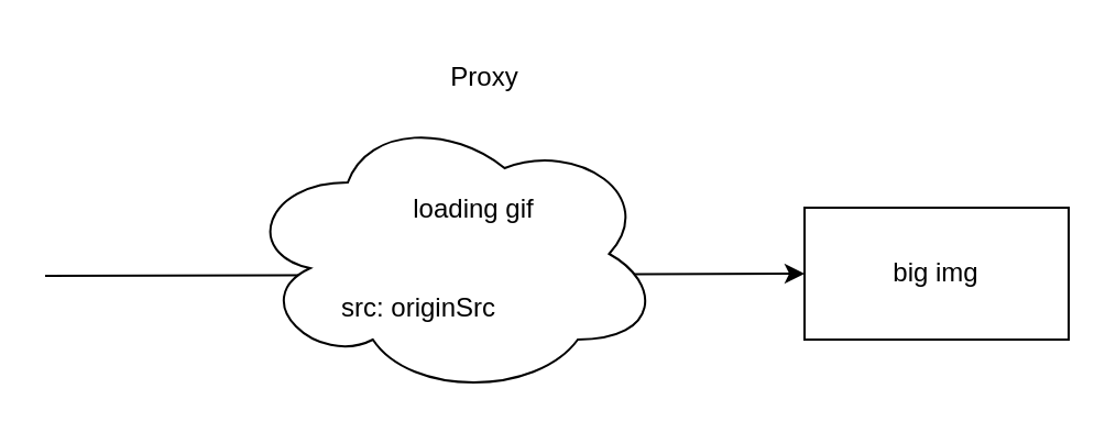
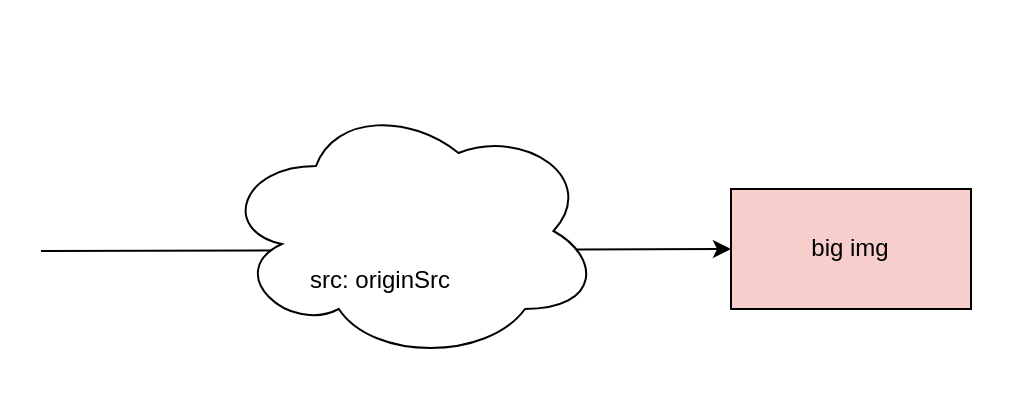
  <mxCell id="0" />
  <mxCell id="1" parent="0" />
- <mxCell id="2" value="big img" style="rounded=0;whiteSpace=wrap;html=1;" vertex="1" parent="1"><mxGeometry x="365" y="94" width="120" height="60" as="geometry" /></mxCell>
+ <mxCell id="2" value="big img" style="rounded=0;whiteSpace=wrap;html=1;fillColor=#f8cecc;" vertex="1" parent="1"><mxGeometry x="365" y="94" width="120" height="60" as="geometry" /></mxCell>
  <mxCell id="3" value="" style="endArrow=classic;html=1;rounded=0;entryX=0;entryY=0.5;entryDx=0;entryDy=0;" edge="1" parent="1" target="2"><mxGeometry width="50" height="50" relative="1" as="geometry"><mxPoint x="20" y="125" as="sourcePoint" /><mxPoint x="350" y="125" as="targetPoint" /></mxGeometry></mxCell>
  <mxCell id="4" value="" style="group" vertex="1" connectable="0" parent="1"><mxGeometry x="110" y="50" width="190" height="130" as="geometry" /></mxCell>
  <mxCell id="5" value="" style="ellipse;shape=cloud;whiteSpace=wrap;html=1;" vertex="1" parent="4"><mxGeometry width="190" height="130" as="geometry" /></mxCell>
  <mxCell id="6" value="src: originSrc" style="text;html=1;strokeColor=none;fillColor=none;align=center;verticalAlign=middle;whiteSpace=wrap;rounded=0;" vertex="1" parent="4"><mxGeometry x="30" y="70" width="100" height="40" as="geometry" /></mxCell>
- <mxCell id="7" value="loading gif" style="text;html=1;strokeColor=none;fillColor=none;align=center;verticalAlign=middle;whiteSpace=wrap;rounded=0;" vertex="1" parent="4"><mxGeometry x="75" y="30" width="60" height="30" as="geometry" /></mxCell>
- <mxCell id="8" value="Proxy" style="text;html=1;strokeColor=none;fillColor=none;align=center;verticalAlign=middle;whiteSpace=wrap;rounded=0;" vertex="1" parent="1"><mxGeometry x="190" y="20" width="60" height="30" as="geometry" /></mxCell>
